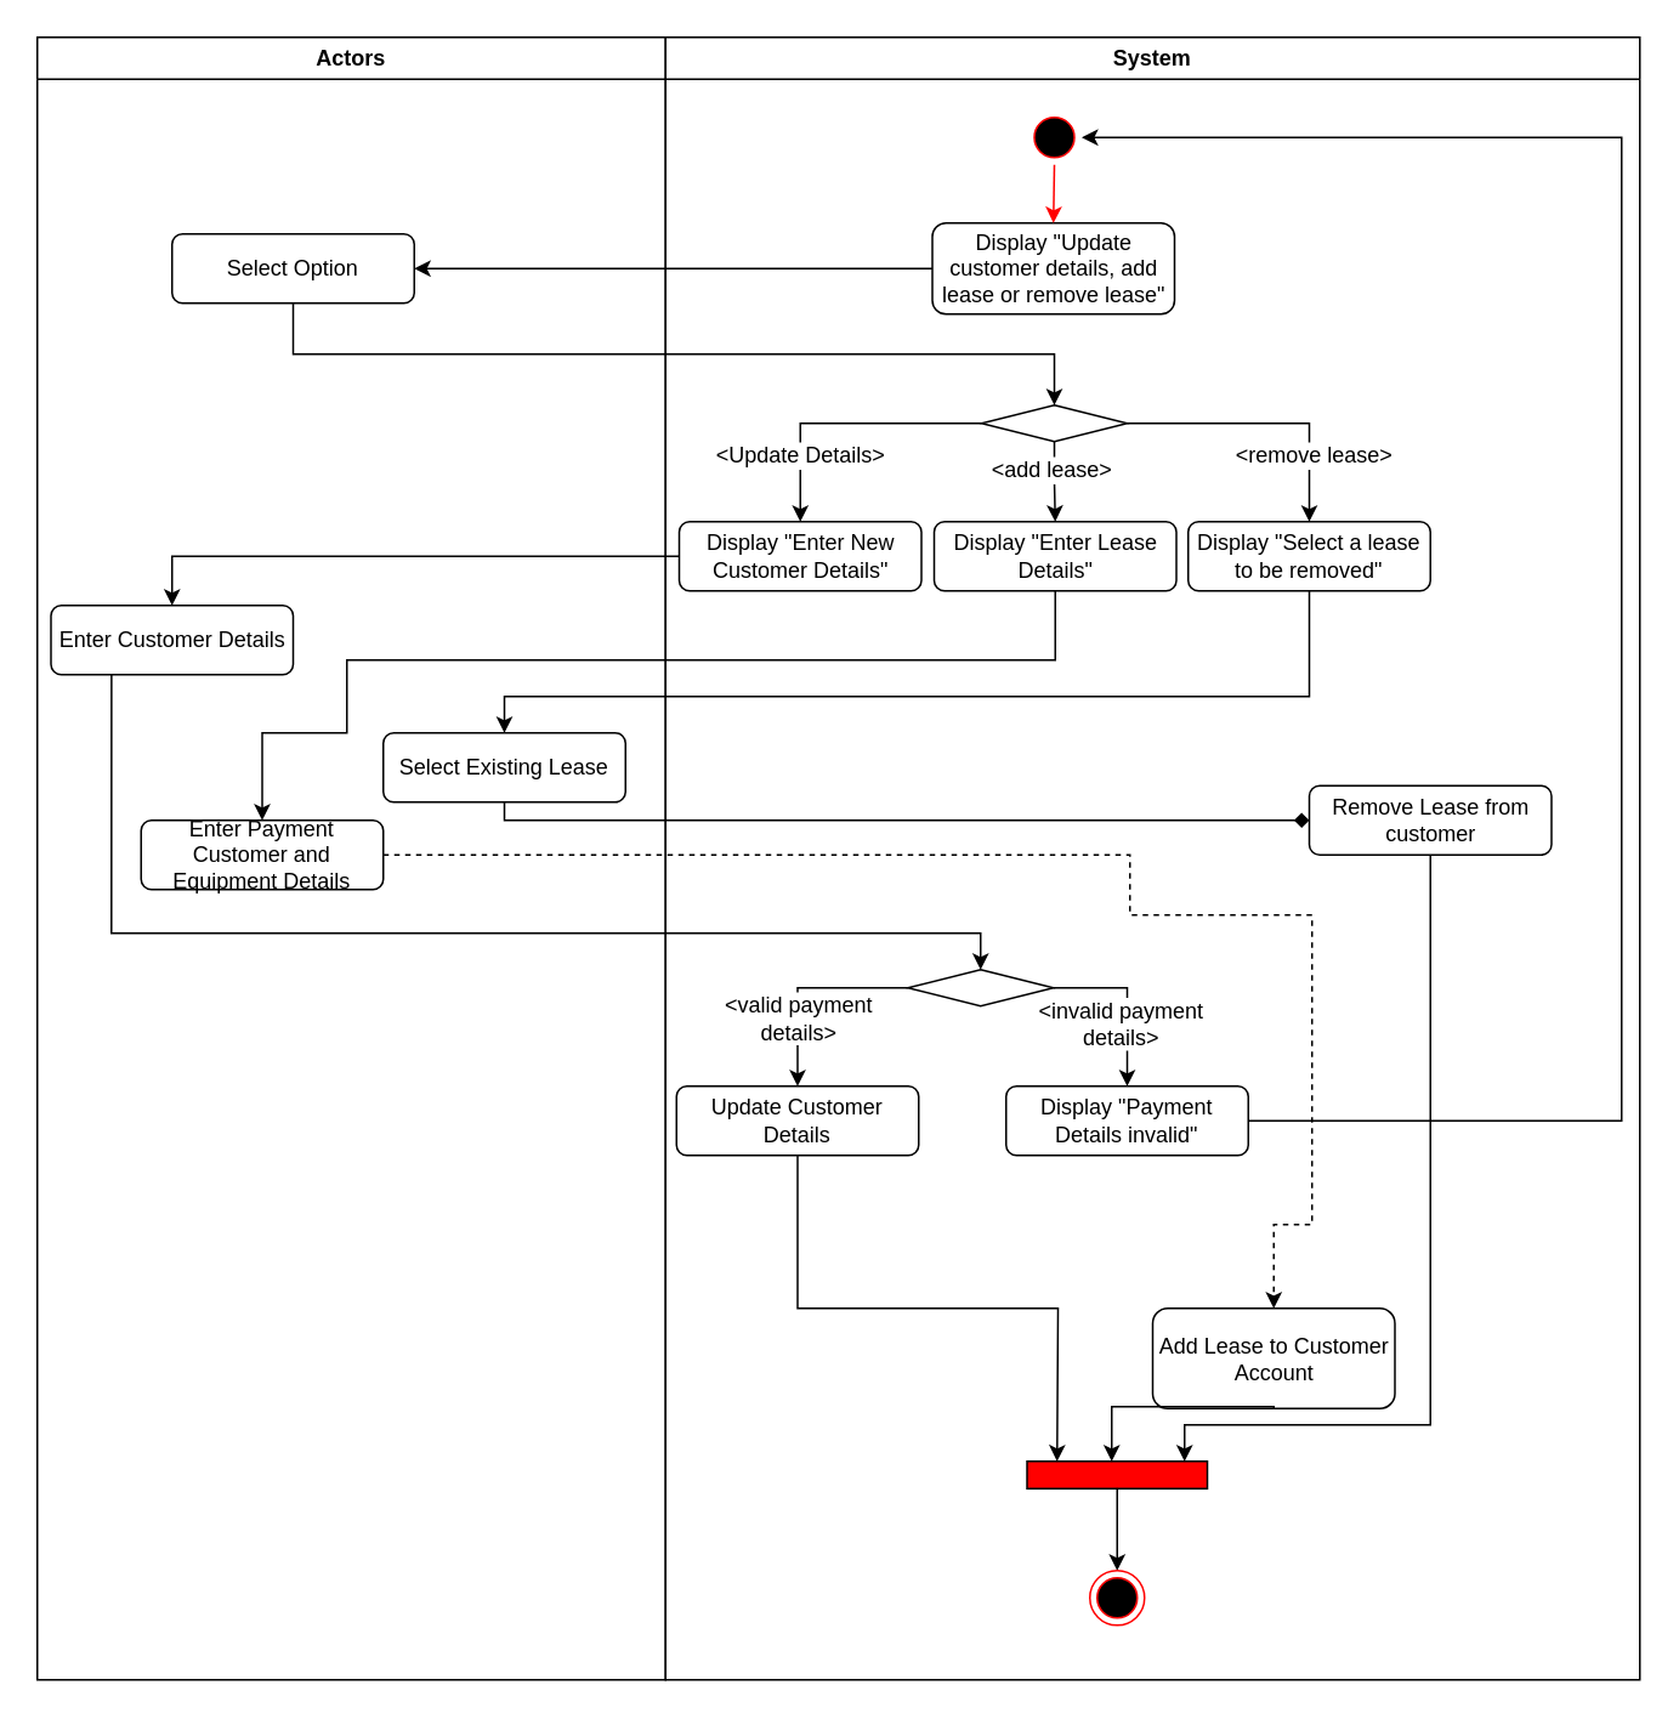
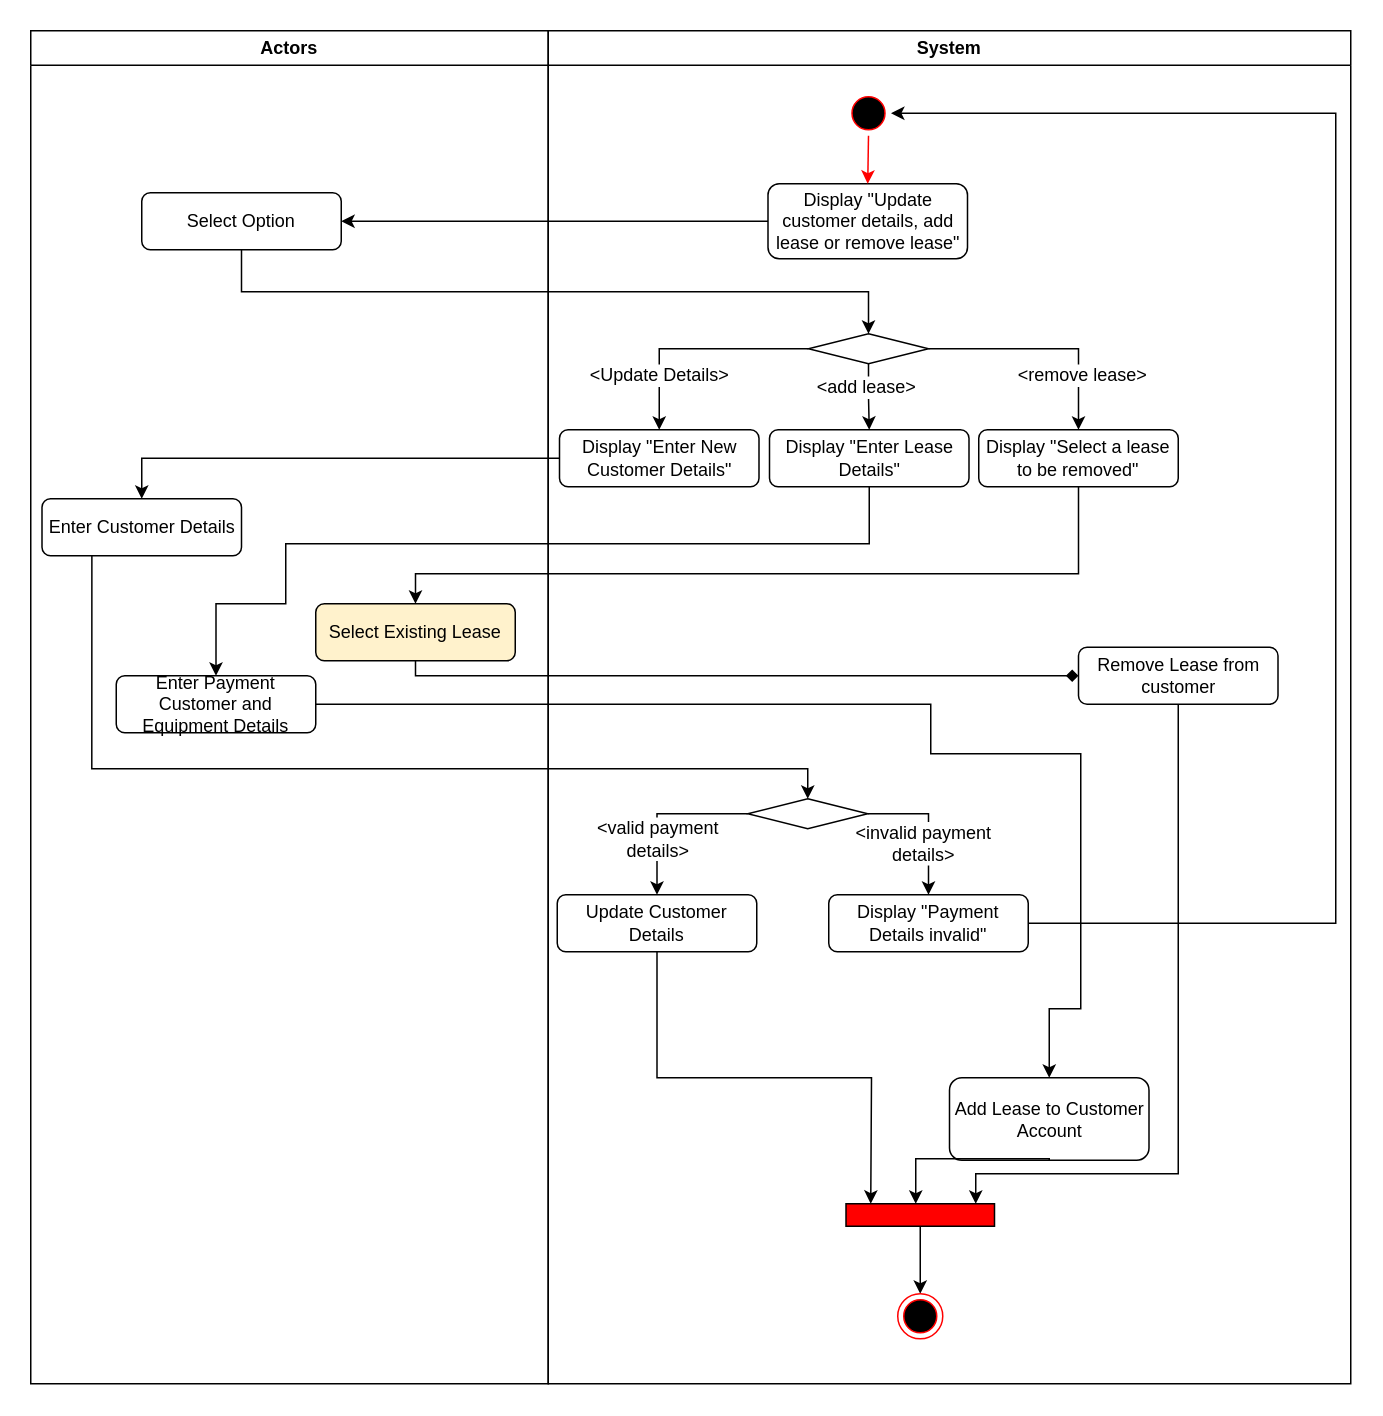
  <mxCell id="0" />
  <mxCell id="1" parent="0" />
  <mxCell id="2" value="Actors" style="swimlane;whiteSpace=wrap" parent="1" vertex="1"><mxGeometry x="20" y="20" width="345" height="902" as="geometry" /></mxCell>
  <mxCell id="3" value="Select Option" style="rounded=1;whiteSpace=wrap;html=1;" vertex="1" parent="2"><mxGeometry x="74" y="108" width="133" height="38" as="geometry" /></mxCell>
  <mxCell id="4" value="Enter Customer Details" style="rounded=1;whiteSpace=wrap;html=1;" vertex="1" parent="2"><mxGeometry x="7.5" y="312" width="133" height="38" as="geometry" /></mxCell>
- <mxCell id="5" value="Select Existing Lease" style="rounded=1;whiteSpace=wrap;html=1;" vertex="1" parent="2"><mxGeometry x="190" y="382" width="133" height="38" as="geometry" /></mxCell>
+ <mxCell id="5" value="Select Existing Lease" style="rounded=1;whiteSpace=wrap;html=1;fillColor=#fff2cc;" vertex="1" parent="2"><mxGeometry x="190" y="382" width="133" height="38" as="geometry" /></mxCell>
  <mxCell id="6" value="Enter Payment Customer and Equipment Details" style="rounded=1;whiteSpace=wrap;html=1;" vertex="1" parent="2"><mxGeometry x="57" y="430" width="133" height="38" as="geometry" /></mxCell>
  <mxCell id="7" value="System" style="swimlane;whiteSpace=wrap" parent="1" vertex="1"><mxGeometry x="365" y="20" width="535" height="902" as="geometry" /></mxCell>
  <mxCell id="8" value="" style="ellipse;shape=startState;fillColor=#000000;strokeColor=#ff0000;" parent="7" vertex="1"><mxGeometry x="198.5" y="40" width="30" height="30" as="geometry" /></mxCell>
  <mxCell id="9" style="edgeStyle=orthogonalEdgeStyle;rounded=0;orthogonalLoop=1;jettySize=auto;html=1;exitX=0;exitY=0.5;exitDx=0;exitDy=0;strokeColor=#000000;" edge="1" parent="7" source="15" target="16"><mxGeometry relative="1" as="geometry" /></mxCell>
  <mxCell id="10" value="&amp;lt;Update Details&amp;gt;" style="text;html=1;resizable=0;points=[];align=center;verticalAlign=middle;labelBackgroundColor=#ffffff;" vertex="1" connectable="0" parent="9"><mxGeometry x="0.299" y="17" relative="1" as="geometry"><mxPoint x="-18" y="17" as="offset" /></mxGeometry></mxCell>
  <mxCell id="11" style="edgeStyle=orthogonalEdgeStyle;rounded=0;orthogonalLoop=1;jettySize=auto;html=1;exitX=0.5;exitY=1;exitDx=0;exitDy=0;entryX=0.5;entryY=0;entryDx=0;entryDy=0;strokeColor=#000000;" edge="1" parent="7" source="15" target="17"><mxGeometry relative="1" as="geometry" /></mxCell>
  <mxCell id="12" value="&amp;lt;add lease&amp;gt;" style="text;html=1;resizable=0;points=[];align=center;verticalAlign=middle;labelBackgroundColor=#ffffff;" vertex="1" connectable="0" parent="11"><mxGeometry x="-0.317" y="-2" relative="1" as="geometry"><mxPoint as="offset" /></mxGeometry></mxCell>
  <mxCell id="13" style="edgeStyle=orthogonalEdgeStyle;rounded=0;orthogonalLoop=1;jettySize=auto;html=1;exitX=1;exitY=0.5;exitDx=0;exitDy=0;strokeColor=#000000;" edge="1" parent="7" source="15" target="18"><mxGeometry relative="1" as="geometry" /></mxCell>
  <mxCell id="14" value="&amp;lt;remove lease&amp;gt;" style="text;html=1;resizable=0;points=[];align=center;verticalAlign=middle;labelBackgroundColor=#ffffff;" vertex="1" connectable="0" parent="13"><mxGeometry x="0.299" y="-17" relative="1" as="geometry"><mxPoint x="19" y="17" as="offset" /></mxGeometry></mxCell>
  <mxCell id="15" value="" style="rhombus;whiteSpace=wrap;html=1;" vertex="1" parent="7"><mxGeometry x="173.5" y="202" width="80" height="20" as="geometry" /></mxCell>
  <mxCell id="16" value="Display &quot;Enter New Customer Details&quot;" style="rounded=1;whiteSpace=wrap;html=1;" vertex="1" parent="7"><mxGeometry x="7.5" y="266" width="133" height="38" as="geometry" /></mxCell>
  <mxCell id="17" value="Display &quot;Enter Lease Details&quot;" style="rounded=1;whiteSpace=wrap;html=1;" vertex="1" parent="7"><mxGeometry x="147.5" y="266" width="133" height="38" as="geometry" /></mxCell>
  <mxCell id="18" value="Display &quot;Select a lease to be removed&quot;" style="rounded=1;whiteSpace=wrap;html=1;" vertex="1" parent="7"><mxGeometry x="287" y="266" width="133" height="38" as="geometry" /></mxCell>
  <mxCell id="19" value="Remove Lease from customer" style="rounded=1;whiteSpace=wrap;html=1;" vertex="1" parent="7"><mxGeometry x="353.5" y="411" width="133" height="38" as="geometry" /></mxCell>
  <mxCell id="20" style="edgeStyle=orthogonalEdgeStyle;rounded=0;orthogonalLoop=1;jettySize=auto;html=1;exitX=0;exitY=0.5;exitDx=0;exitDy=0;entryX=0.5;entryY=0;entryDx=0;entryDy=0;startArrow=none;startFill=0;endArrow=classic;endFill=1;strokeColor=#000000;" edge="1" parent="7" source="24" target="25"><mxGeometry relative="1" as="geometry" /></mxCell>
  <mxCell id="21" value="&amp;lt;valid payment &lt;br&gt;details&amp;gt;" style="text;html=1;resizable=0;points=[];align=center;verticalAlign=middle;labelBackgroundColor=#ffffff;" vertex="1" connectable="0" parent="20"><mxGeometry x="0.2" y="8" relative="1" as="geometry"><mxPoint x="-8" y="8" as="offset" /></mxGeometry></mxCell>
  <mxCell id="22" style="edgeStyle=orthogonalEdgeStyle;rounded=0;orthogonalLoop=1;jettySize=auto;html=1;exitX=1;exitY=0.5;exitDx=0;exitDy=0;entryX=0.5;entryY=0;entryDx=0;entryDy=0;startArrow=none;startFill=0;endArrow=classic;endFill=1;strokeColor=#000000;" edge="1" parent="7" source="24" target="26"><mxGeometry relative="1" as="geometry" /></mxCell>
  <mxCell id="23" value="&amp;lt;invalid payment&lt;br&gt;details&amp;gt;&lt;br&gt;" style="text;html=1;resizable=0;points=[];align=center;verticalAlign=middle;labelBackgroundColor=#ffffff;" vertex="1" connectable="0" parent="22"><mxGeometry x="-0.037" y="-6" relative="1" as="geometry"><mxPoint x="1.5" y="14" as="offset" /></mxGeometry></mxCell>
  <mxCell id="24" value="" style="rhombus;whiteSpace=wrap;html=1;" vertex="1" parent="7"><mxGeometry x="133" y="512" width="80" height="20" as="geometry" /></mxCell>
  <mxCell id="25" value="Update Customer Details" style="rounded=1;whiteSpace=wrap;html=1;" vertex="1" parent="7"><mxGeometry x="6" y="576" width="133" height="38" as="geometry" /></mxCell>
  <mxCell id="26" value="Display &quot;Payment Details invalid&quot;" style="rounded=1;whiteSpace=wrap;html=1;" vertex="1" parent="7"><mxGeometry x="187" y="576" width="133" height="38" as="geometry" /></mxCell>
  <mxCell id="27" style="edgeStyle=orthogonalEdgeStyle;rounded=0;orthogonalLoop=1;jettySize=auto;html=1;exitX=1;exitY=0.5;exitDx=0;exitDy=0;startArrow=none;startFill=0;endArrow=classic;endFill=1;strokeColor=#000000;entryX=1;entryY=0.5;entryDx=0;entryDy=0;" edge="1" parent="7" source="26" target="8"><mxGeometry relative="1" as="geometry"><mxPoint x="455" y="172" as="targetPoint" /><Array as="points"><mxPoint x="525" y="595" /><mxPoint x="525" y="55" /></Array></mxGeometry></mxCell>
  <mxCell id="28" value="Add Lease to Customer Account" style="rounded=1;whiteSpace=wrap;html=1;" vertex="1" parent="7"><mxGeometry x="267.5" y="698" width="133" height="55" as="geometry" /></mxCell>
  <mxCell id="29" value="" style="html=1;points=[];perimeter=orthogonalPerimeter;fillColor=#FF0000;" vertex="1" parent="7"><mxGeometry x="198.5" y="782" width="99" height="15" as="geometry" /></mxCell>
  <mxCell id="30" style="edgeStyle=orthogonalEdgeStyle;rounded=0;orthogonalLoop=1;jettySize=auto;html=1;exitX=0.5;exitY=0;exitDx=0;exitDy=0;startArrow=classic;startFill=1;endArrow=none;endFill=0;strokeColor=#000000;" edge="1" parent="7" source="31" target="29"><mxGeometry relative="1" as="geometry" /></mxCell>
  <mxCell id="31" value="" style="ellipse;html=1;shape=endState;fillColor=#000000;strokeColor=#ff0000;" vertex="1" parent="7"><mxGeometry x="233" y="842" width="30" height="30" as="geometry" /></mxCell>
  <mxCell id="32" style="edgeStyle=orthogonalEdgeStyle;rounded=0;orthogonalLoop=1;jettySize=auto;html=1;exitX=0;exitY=0.5;exitDx=0;exitDy=0;entryX=1;entryY=0.5;entryDx=0;entryDy=0;strokeColor=#000000;" edge="1" parent="1" source="33" target="3"><mxGeometry relative="1" as="geometry" /></mxCell>
  <mxCell id="33" value="Display &quot;Update customer details, add lease or remove lease&quot;" style="rounded=1;whiteSpace=wrap;html=1;" vertex="1" parent="1"><mxGeometry x="511.5" y="122" width="133" height="50" as="geometry" /></mxCell>
  <mxCell id="34" style="edgeStyle=orthogonalEdgeStyle;rounded=0;orthogonalLoop=1;jettySize=auto;html=1;exitX=0.5;exitY=1;exitDx=0;exitDy=0;entryX=0.5;entryY=0;entryDx=0;entryDy=0;strokeColor=#FF0000;" edge="1" parent="1" source="8" target="33"><mxGeometry relative="1" as="geometry" /></mxCell>
  <mxCell id="35" style="edgeStyle=orthogonalEdgeStyle;rounded=0;orthogonalLoop=1;jettySize=auto;html=1;exitX=0.5;exitY=1;exitDx=0;exitDy=0;entryX=0.5;entryY=0;entryDx=0;entryDy=0;strokeColor=#000000;" edge="1" parent="1" source="3" target="15"><mxGeometry relative="1" as="geometry" /></mxCell>
  <mxCell id="36" style="edgeStyle=orthogonalEdgeStyle;rounded=0;orthogonalLoop=1;jettySize=auto;html=1;exitX=0;exitY=0.5;exitDx=0;exitDy=0;entryX=0.5;entryY=0;entryDx=0;entryDy=0;strokeColor=#000000;" edge="1" parent="1" source="16" target="4"><mxGeometry relative="1" as="geometry"><mxPoint x="48" y="343" as="targetPoint" /></mxGeometry></mxCell>
  <mxCell id="37" style="edgeStyle=orthogonalEdgeStyle;rounded=0;orthogonalLoop=1;jettySize=auto;html=1;exitX=0.25;exitY=1;exitDx=0;exitDy=0;startArrow=none;startFill=0;endArrow=classic;endFill=1;strokeColor=#000000;entryX=0.5;entryY=0;entryDx=0;entryDy=0;" edge="1" parent="1" source="4" target="24"><mxGeometry relative="1" as="geometry"><mxPoint x="487" y="532" as="targetPoint" /><Array as="points"><mxPoint x="61" y="512" /><mxPoint x="538" y="512" /></Array></mxGeometry></mxCell>
  <mxCell id="38" style="edgeStyle=orthogonalEdgeStyle;rounded=0;orthogonalLoop=1;jettySize=auto;html=1;exitX=0.5;exitY=1;exitDx=0;exitDy=0;entryX=0.5;entryY=0;entryDx=0;entryDy=0;startArrow=none;startFill=0;endArrow=classic;endFill=1;strokeColor=#000000;" edge="1" parent="1" source="17" target="6"><mxGeometry relative="1" as="geometry"><Array as="points"><mxPoint x="579" y="362" /><mxPoint x="190" y="362" /><mxPoint x="190" y="402" /><mxPoint x="144" y="402" /></Array></mxGeometry></mxCell>
  <mxCell id="39" style="edgeStyle=orthogonalEdgeStyle;rounded=0;orthogonalLoop=1;jettySize=auto;html=1;exitX=0.5;exitY=1;exitDx=0;exitDy=0;entryX=0;entryY=0.5;entryDx=0;entryDy=0;startArrow=none;startFill=0;endArrow=diamond;endFill=1;strokeColor=#000000;" edge="1" parent="1" source="5" target="19"><mxGeometry relative="1" as="geometry"><Array as="points"><mxPoint x="277" y="450" /></Array></mxGeometry></mxCell>
- <mxCell id="40" style="edgeStyle=orthogonalEdgeStyle;rounded=0;orthogonalLoop=1;jettySize=auto;html=1;exitX=1;exitY=0.5;exitDx=0;exitDy=0;startArrow=none;startFill=0;endArrow=classic;endFill=1;strokeColor=#000000;entryX=0.5;entryY=0;entryDx=0;entryDy=0;dashed=1;" edge="1" parent="1" source="6" target="28"><mxGeometry relative="1" as="geometry"><mxPoint x="830" y="702" as="targetPoint" /><Array as="points"><mxPoint x="620" y="469" /><mxPoint x="620" y="502" /><mxPoint x="720" y="502" /><mxPoint x="720" y="672" /><mxPoint x="699" y="672" /></Array></mxGeometry></mxCell>
+ <mxCell id="40" style="edgeStyle=orthogonalEdgeStyle;rounded=0;orthogonalLoop=1;jettySize=auto;html=1;exitX=1;exitY=0.5;exitDx=0;exitDy=0;startArrow=none;startFill=0;endArrow=classic;endFill=1;strokeColor=#000000;entryX=0.5;entryY=0;entryDx=0;entryDy=0;" edge="1" parent="1" source="6" target="28"><mxGeometry relative="1" as="geometry"><mxPoint x="830" y="702" as="targetPoint" /><Array as="points"><mxPoint x="620" y="469" /><mxPoint x="620" y="502" /><mxPoint x="720" y="502" /><mxPoint x="720" y="672" /><mxPoint x="699" y="672" /></Array></mxGeometry></mxCell>
  <mxCell id="41" style="edgeStyle=orthogonalEdgeStyle;rounded=0;orthogonalLoop=1;jettySize=auto;html=1;exitX=0.5;exitY=1;exitDx=0;exitDy=0;startArrow=none;startFill=0;endArrow=classic;endFill=1;strokeColor=#000000;" edge="1" parent="1" source="19"><mxGeometry relative="1" as="geometry"><mxPoint x="650" y="802" as="targetPoint" /><Array as="points"><mxPoint x="785" y="782" /><mxPoint x="650" y="782" /></Array></mxGeometry></mxCell>
  <mxCell id="42" style="edgeStyle=orthogonalEdgeStyle;rounded=0;orthogonalLoop=1;jettySize=auto;html=1;exitX=0.5;exitY=1;exitDx=0;exitDy=0;startArrow=none;startFill=0;endArrow=classic;endFill=1;strokeColor=#000000;" edge="1" parent="1" source="25"><mxGeometry relative="1" as="geometry"><mxPoint x="580" y="802" as="targetPoint" /></mxGeometry></mxCell>
  <mxCell id="43" style="edgeStyle=orthogonalEdgeStyle;rounded=0;orthogonalLoop=1;jettySize=auto;html=1;exitX=0.5;exitY=1;exitDx=0;exitDy=0;startArrow=none;startFill=0;endArrow=classic;endFill=1;strokeColor=#000000;" edge="1" parent="1" source="28"><mxGeometry relative="1" as="geometry"><mxPoint x="610" y="802" as="targetPoint" /><Array as="points"><mxPoint x="699" y="772" /><mxPoint x="610" y="772" /></Array></mxGeometry></mxCell>
  <mxCell id="44" style="edgeStyle=orthogonalEdgeStyle;rounded=0;orthogonalLoop=1;jettySize=auto;html=1;exitX=0.5;exitY=1;exitDx=0;exitDy=0;entryX=0.5;entryY=0;entryDx=0;entryDy=0;startArrow=none;startFill=0;endArrow=classic;endFill=1;strokeColor=#000000;" edge="1" parent="1" source="18" target="5"><mxGeometry relative="1" as="geometry"><Array as="points"><mxPoint x="719" y="382" /><mxPoint x="276" y="382" /></Array></mxGeometry></mxCell>
